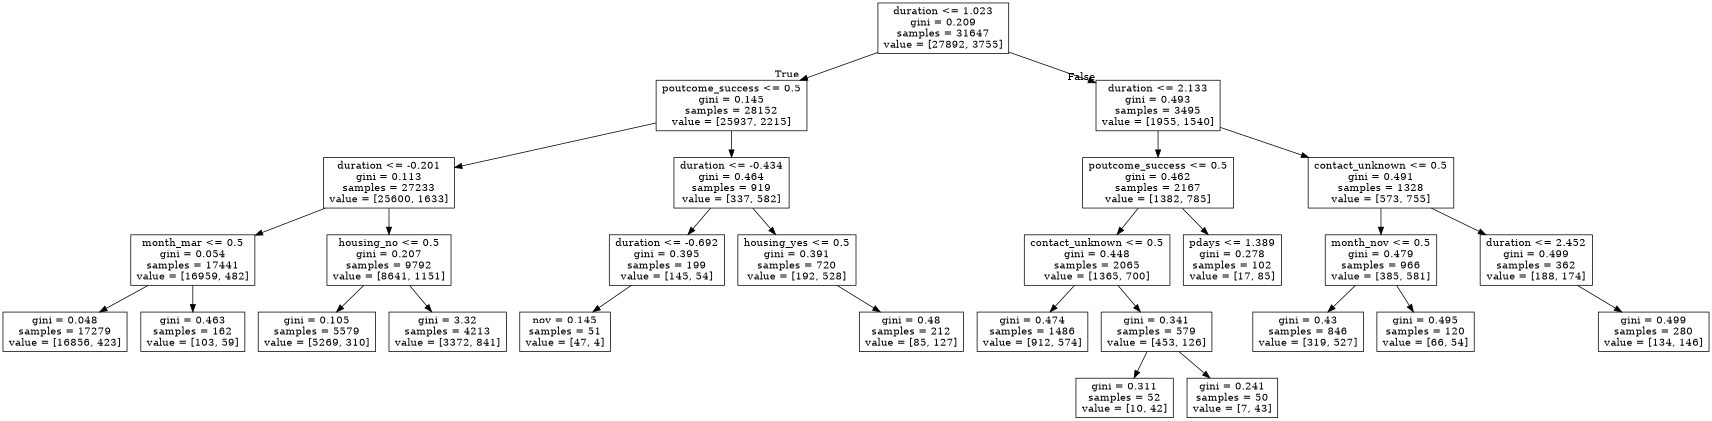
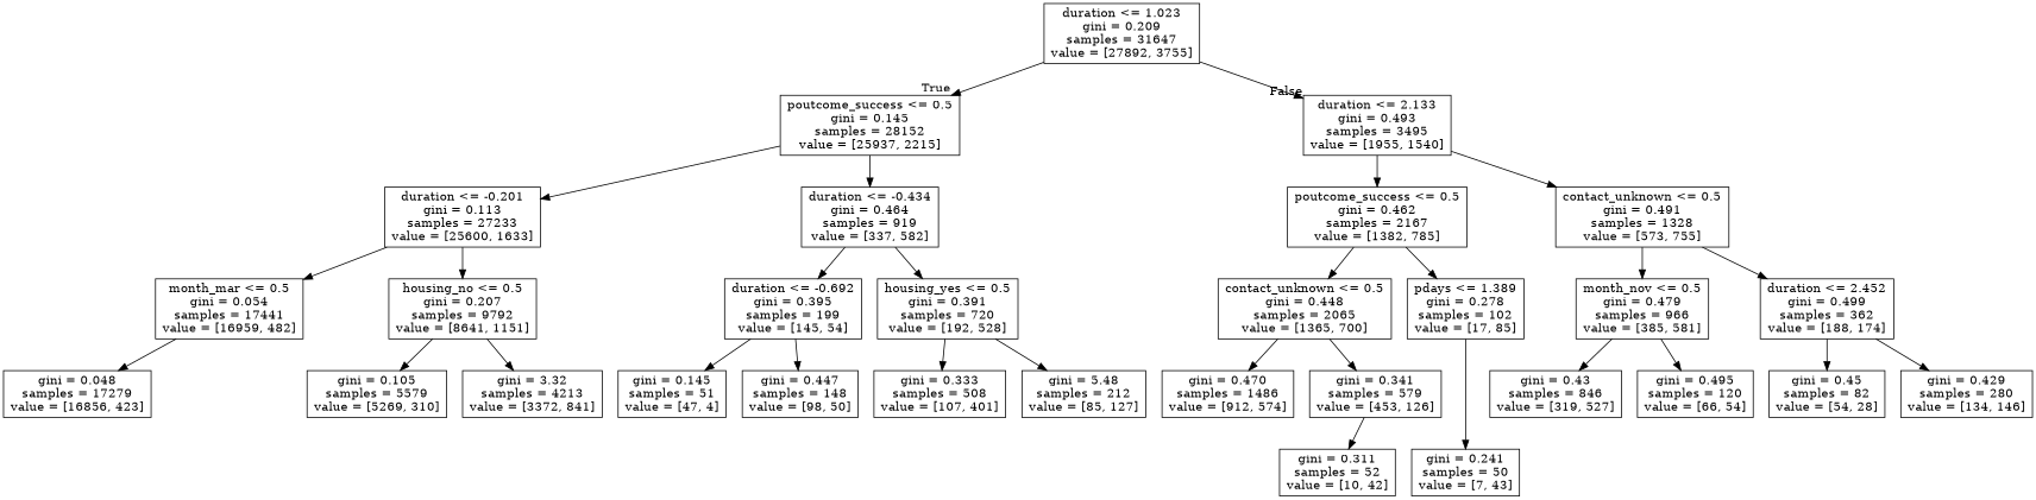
  digraph {
    node [shape=box]
    n1 [label="duration <= 1.023\ngini = 0.209\nsamples = 31647\nvalue = [27892, 3755]"]
    n2 [label="poutcome_success <= 0.5\ngini = 0.145\nsamples = 28152\nvalue = [25937, 2215]"]
    n3 [label="duration <= 2.133\ngini = 0.493\nsamples = 3495\nvalue = [1955, 1540]"]
    n4 [label="duration <= -0.201\ngini = 0.113\nsamples = 27233\nvalue = [25600, 1633]"]
    n5 [label="duration <= -0.434\ngini = 0.464\nsamples = 919\nvalue = [337, 582]"]
    n6 [label="poutcome_success <= 0.5\ngini = 0.462\nsamples = 2167\nvalue = [1382, 785]"]
    n7 [label="contact_unknown <= 0.5\ngini = 0.491\nsamples = 1328\nvalue = [573, 755]"]
    n8 [label="month_mar <= 0.5\ngini = 0.054\nsamples = 17441\nvalue = [16959, 482]"]
    n9 [label="housing_no <= 0.5\ngini = 0.207\nsamples = 9792\nvalue = [8641, 1151]"]
    n10 [label="duration <= -0.692\ngini = 0.395\nsamples = 199\nvalue = [145, 54]"]
    n11 [label="housing_yes <= 0.5\ngini = 0.391\nsamples = 720\nvalue = [192, 528]"]
    n12 [label="gini = 0.048\nsamples = 17279\nvalue = [16856, 423]"]
-   n13 [label="gini = 0.463\nsamples = 162\nvalue = [103, 59]"]
    n14 [label="gini = 0.105\nsamples = 5579\nvalue = [5269, 310]"]
    n15 [label="gini = 3.32\nsamples = 4213\nvalue = [3372, 841]"]
-   n16 [label="nov = 0.145\nsamples = 51\nvalue = [47, 4]"]
-   n19 [label="gini = 0.48\nsamples = 212\nvalue = [85, 127]"]
+   n16 [label="gini = 0.145\nsamples = 51\nvalue = [47, 4]"]
+   n17 [label="gini = 0.447\nsamples = 148\nvalue = [98, 50]"]
+   n18 [label="gini = 0.333\nsamples = 508\nvalue = [107, 401]"]
+   n19 [label="gini = 5.48\nsamples = 212\nvalue = [85, 127]"]
    n20 [label="contact_unknown <= 0.5\ngini = 0.448\nsamples = 2065\nvalue = [1365, 700]"]
    n21 [label="pdays <= 1.389\ngini = 0.278\nsamples = 102\nvalue = [17, 85]"]
    n22 [label="month_nov <= 0.5\ngini = 0.479\nsamples = 966\nvalue = [385, 581]"]
    n23 [label="duration <= 2.452\ngini = 0.499\nsamples = 362\nvalue = [188, 174]"]
-   n24 [label="gini = 0.474\nsamples = 1486\nvalue = [912, 574]"]
+   n24 [label="gini = 0.470\nsamples = 1486\nvalue = [912, 574]"]
    n25 [label="gini = 0.341\nsamples = 579\nvalue = [453, 126]"]
    n26 [label="gini = 0.241\nsamples = 50\nvalue = [7, 43]"]
    n27 [label="gini = 0.311\nsamples = 52\nvalue = [10, 42]"]
    n28 [label="gini = 0.43\nsamples = 846\nvalue = [319, 527]"]
    n29 [label="gini = 0.495\nsamples = 120\nvalue = [66, 54]"]
-   n31 [label="gini = 0.499\nsamples = 280\nvalue = [134, 146]"]
+   n30 [label="gini = 0.45\nsamples = 82\nvalue = [54, 28]"]
+   n31 [label="gini = 0.429\nsamples = 280\nvalue = [134, 146]"]
    n1 -> n2 [headlabel=True labelangle=45 labeldistance=2.5]
    n1 -> n3 [headlabel=False labelangle=-45 labeldistance=2.5]
    n2 -> n4
    n2 -> n5
    n3 -> n6
    n3 -> n7
    n4 -> n8
    n4 -> n9
    n5 -> n10
    n5 -> n11
    n6 -> n20
    n6 -> n21
    n7 -> n22
    n7 -> n23
    n8 -> n12
-   n8 -> n13
    n9 -> n14
    n9 -> n15
    n10 -> n16
+   n10 -> n17
+   n11 -> n18
    n11 -> n19
    n20 -> n24
    n20 -> n25
-   n25 -> n26
+   n21 -> n26
    n22 -> n28
    n22 -> n29
+   n23 -> n30
    n23 -> n31
    n25 -> n27
  }
